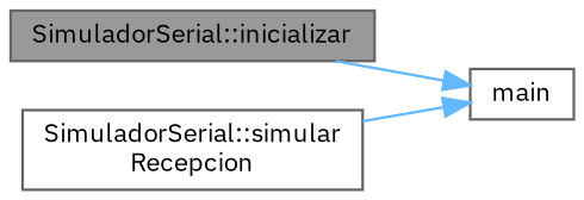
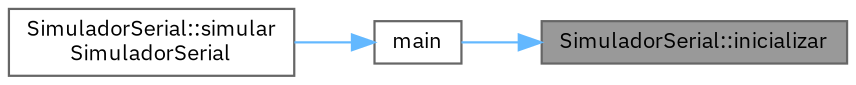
  digraph {
    fontname="IBM Plex Sans"
    rankdir=RL
    node [color=grey40 fillcolor=white fontname="IBM Plex Sans" fontsize=10 shape=box style=filled]
    edge [color=steelblue1 dir=back fontname="IBM Plex Sans" fontsize=10 labelfontname=Helvetica labelfontsize=10 style=solid]
    n1 [color=gray40 fillcolor=grey60 fontcolor=black height=0.2 label="SimuladorSerial::inicializar" width=0.4]
    n2 [height=0.2 label=main width=0.4]
-   n3 [height=0.2 label="SimuladorSerial::simular\lRecepcion" width=0.4]
-   n2 -> n1
+   n3 [height=0.2 label="SimuladorSerial::simular\lSimuladorSerial" width=0.4]
+   n1 -> n2
    n2 -> n3
  }
